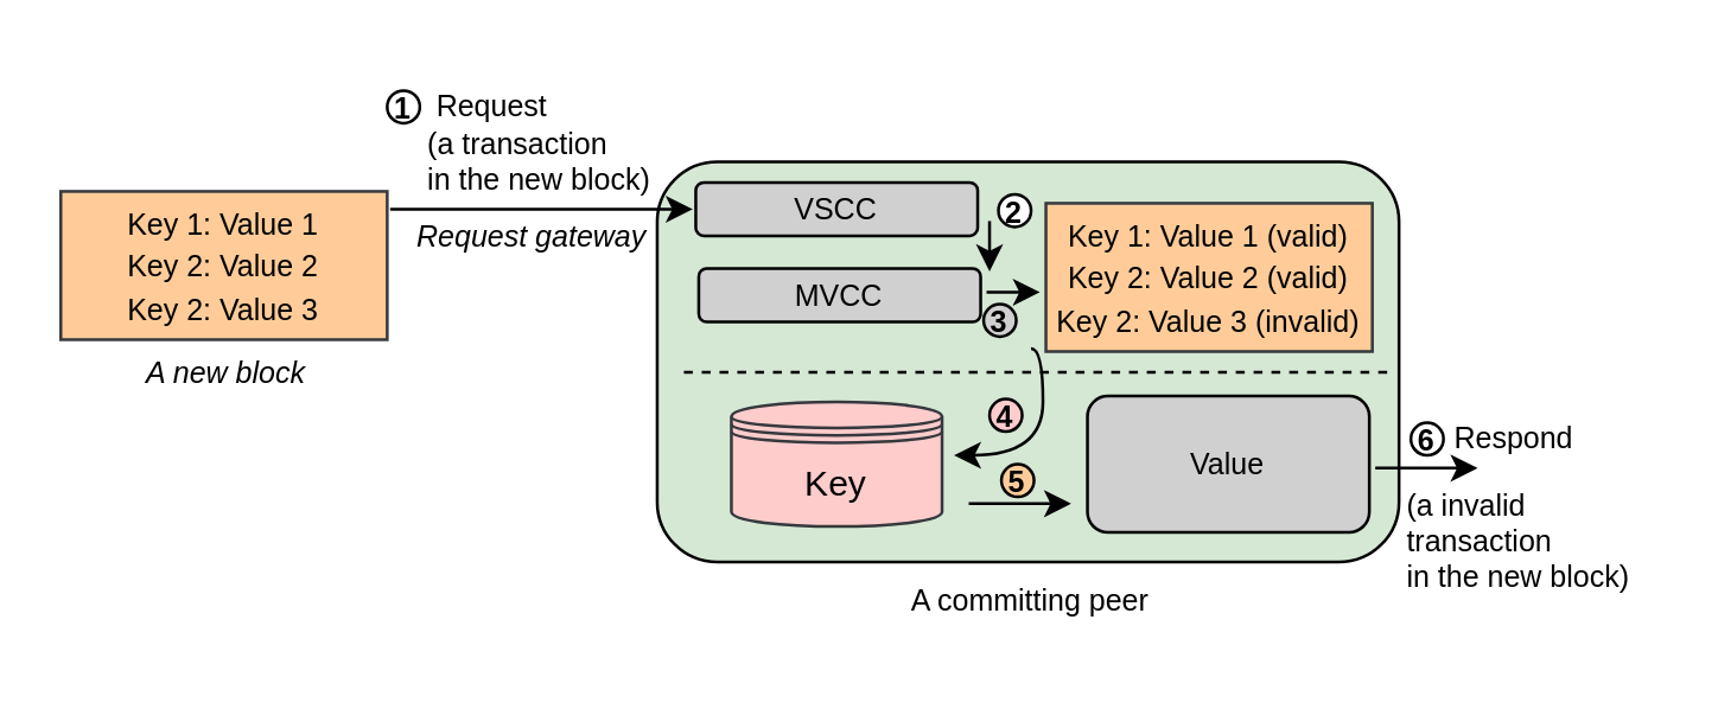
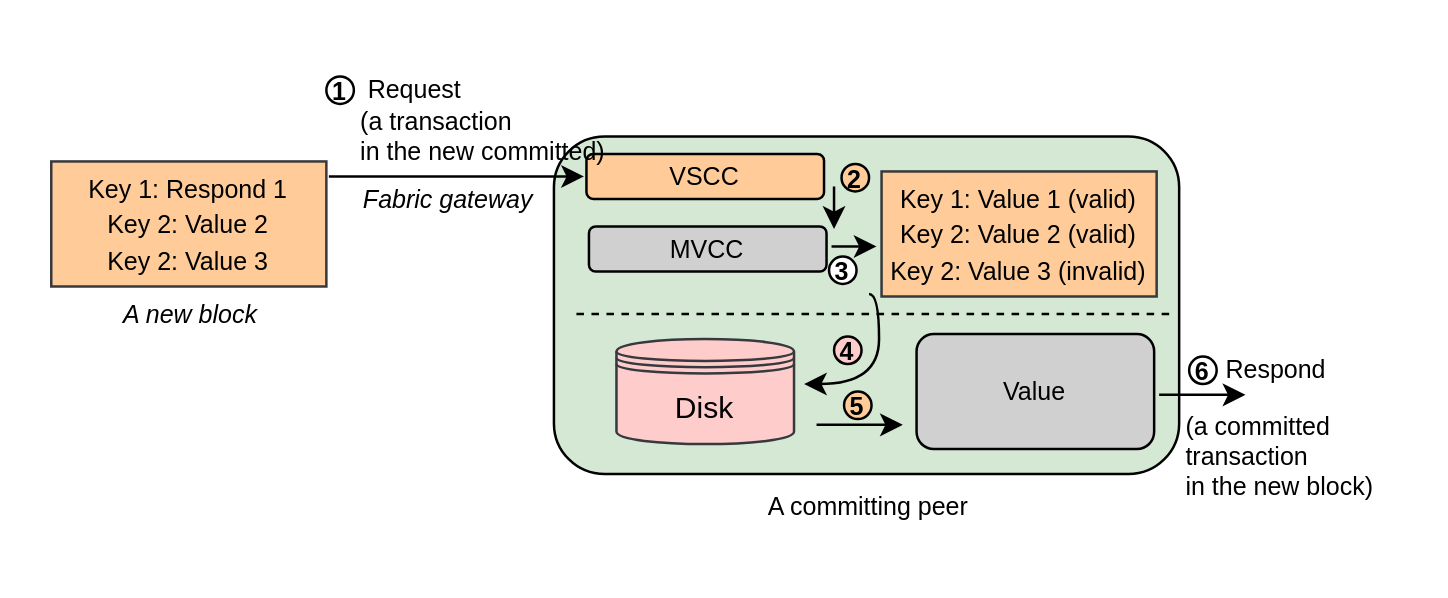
  <mxCell id="0" />
  <mxCell id="1" parent="0" />
  <mxCell id="2" value="&lt;font color=&quot;#000000&quot;&gt;&lt;i&gt;A new block&lt;/i&gt;&lt;/font&gt;" style="text;html=1;strokeColor=none;fillColor=none;align=center;verticalAlign=middle;whiteSpace=wrap;rounded=0;shadow=0;fontSize=10;fontColor=#0000CC;" parent="1" vertex="1"><mxGeometry x="36" y="110" width="80" height="30" as="geometry" /></mxCell>
- <mxCell id="3" value="&lt;font style=&quot;font-size: 10px;&quot;&gt;Key 1: Value 1&lt;br&gt;Key 2: Value 2&lt;br&gt;Key 2: Value 3&lt;/font&gt;" style="rounded=0;whiteSpace=wrap;html=1;fillColor=#ffcc99;strokeColor=#36393d;" parent="1" vertex="1"><mxGeometry x="20" y="64" width="110" height="50" as="geometry" /></mxCell>
+ <mxCell id="3" value="&lt;font style=&quot;font-size: 10px;&quot;&gt;Key 1: Respond 1&lt;br&gt;Key 2: Value 2&lt;br&gt;Key 2: Value 3&lt;/font&gt;" style="rounded=0;whiteSpace=wrap;html=1;fillColor=#ffcc99;strokeColor=#36393d;" parent="1" vertex="1"><mxGeometry x="20" y="64" width="110" height="50" as="geometry" /></mxCell>
  <mxCell id="4" value="" style="rounded=1;whiteSpace=wrap;html=1;fillColor=#D5E8D4;shadow=0;" parent="1" vertex="1"><mxGeometry x="221" y="54" width="250" height="135" as="geometry" /></mxCell>
- <mxCell id="5" value="VSCC" style="rounded=1;whiteSpace=wrap;html=1;fontSize=10;fillColor=#D0D0D0;" parent="1" vertex="1"><mxGeometry x="234" y="61" width="95" height="18" as="geometry" /></mxCell>
+ <mxCell id="5" value="VSCC" style="rounded=1;whiteSpace=wrap;html=1;fontSize=10;fillColor=#ffcc99;" parent="1" vertex="1"><mxGeometry x="234" y="61" width="95" height="18" as="geometry" /></mxCell>
  <mxCell id="6" value="&lt;font style=&quot;font-size: 10px;&quot;&gt;Key 1: Value 1 (valid)&lt;br&gt;Key 2: Value 2 (valid)&lt;br&gt;Key 2: Value 3 (invalid)&lt;/font&gt;" style="rounded=0;whiteSpace=wrap;html=1;fillColor=#ffcc99;strokeColor=#36393d;" parent="1" vertex="1"><mxGeometry x="352" y="68" width="110" height="50" as="geometry" /></mxCell>
  <mxCell id="7" value="MVCC" style="rounded=1;whiteSpace=wrap;html=1;fontSize=10;fillColor=#D0D0D0;" parent="1" vertex="1"><mxGeometry x="235" y="90" width="95" height="18" as="geometry" /></mxCell>
- <mxCell id="8" value="Key" style="shape=datastore;whiteSpace=wrap;html=1;fillColor=#ffcccc;strokeColor=#36393d;" parent="1" vertex="1"><mxGeometry x="246" y="135" width="71" height="42" as="geometry" /></mxCell>
+ <mxCell id="8" value="Disk" style="shape=datastore;whiteSpace=wrap;html=1;fillColor=#ffcccc;strokeColor=#36393d;" parent="1" vertex="1"><mxGeometry x="246" y="135" width="71" height="42" as="geometry" /></mxCell>
  <mxCell id="9" value="" style="endArrow=classic;html=1;rounded=0;fontSize=10;curved=1;" parent="1" edge="1"><mxGeometry width="50" height="50" relative="1" as="geometry"><mxPoint x="131" y="70" as="sourcePoint" /><mxPoint x="233" y="70" as="targetPoint" /></mxGeometry></mxCell>
  <mxCell id="10" value="" style="endArrow=classic;html=1;rounded=0;fontSize=10;curved=1;" parent="1" edge="1"><mxGeometry width="50" height="50" relative="1" as="geometry"><mxPoint x="333" y="74" as="sourcePoint" /><mxPoint x="333" y="91" as="targetPoint" /></mxGeometry></mxCell>
  <mxCell id="11" value="" style="endArrow=classic;html=1;rounded=0;fontSize=10;curved=1;" parent="1" edge="1"><mxGeometry width="50" height="50" relative="1" as="geometry"><mxPoint x="332" y="98" as="sourcePoint" /><mxPoint x="350" y="98" as="targetPoint" /></mxGeometry></mxCell>
  <mxCell id="12" value="" style="endArrow=none;html=1;rounded=0;fontSize=10;dashed=1;" parent="1" edge="1"><mxGeometry width="50" height="50" relative="1" as="geometry"><mxPoint x="230" y="125" as="sourcePoint" /><mxPoint x="467" y="125" as="targetPoint" /></mxGeometry></mxCell>
  <mxCell id="13" value="" style="endArrow=classic;html=1;rounded=0;fontSize=10;curved=1;" parent="1" edge="1"><mxGeometry width="50" height="50" relative="1" as="geometry"><mxPoint x="326" y="169.333" as="sourcePoint" /><mxPoint x="360.5" y="169.333" as="targetPoint" /></mxGeometry></mxCell>
  <mxCell id="14" value="" style="curved=1;endArrow=classic;html=1;rounded=0;fontSize=10;" parent="1" edge="1"><mxGeometry width="50" height="50" relative="1" as="geometry"><mxPoint x="347" y="117" as="sourcePoint" /><mxPoint x="321" y="153" as="targetPoint" /><Array as="points"><mxPoint x="351" y="117" /><mxPoint x="351" y="153" /></Array></mxGeometry></mxCell>
  <mxCell id="15" value="Value" style="rounded=1;whiteSpace=wrap;html=1;fontSize=10;fillColor=#D0D0D0;" parent="1" vertex="1"><mxGeometry x="366" y="133" width="95" height="46" as="geometry" /></mxCell>
- <mxCell id="16" value="&lt;font color=&quot;#000000&quot;&gt;&lt;i&gt;Request gateway&lt;/i&gt;&lt;/font&gt;" style="text;html=1;strokeColor=none;fillColor=none;align=center;verticalAlign=middle;whiteSpace=wrap;rounded=0;shadow=0;fontSize=10;fontColor=#0000CC;" parent="1" vertex="1"><mxGeometry x="139" y="64" width="80" height="30" as="geometry" /></mxCell>
+ <mxCell id="16" value="&lt;font color=&quot;#000000&quot;&gt;&lt;i&gt;Fabric gateway&lt;/i&gt;&lt;/font&gt;" style="text;html=1;strokeColor=none;fillColor=none;align=center;verticalAlign=middle;whiteSpace=wrap;rounded=0;shadow=0;fontSize=10;fontColor=#0000CC;" parent="1" vertex="1"><mxGeometry x="139" y="64" width="80" height="30" as="geometry" /></mxCell>
  <mxCell id="17" value="1" style="ellipse;whiteSpace=wrap;html=1;aspect=fixed;fontSize=10;strokeColor=#000000;fillColor=#FFFFFF;fontStyle=1" parent="1" vertex="1"><mxGeometry x="130" y="30" width="11" height="11" as="geometry" /></mxCell>
- <mxCell id="18" value="2" style="ellipse;whiteSpace=wrap;html=1;aspect=fixed;fontSize=10;strokeColor=#000000;fillColor=#FFFFFF;fontStyle=1" parent="1" vertex="1"><mxGeometry x="336" y="65" width="11" height="11" as="geometry" /></mxCell>
- <mxCell id="19" value="3" style="ellipse;whiteSpace=wrap;html=1;aspect=fixed;fontSize=10;strokeColor=#000000;fillColor=#d0d0d0;fontStyle=1;" parent="1" vertex="1"><mxGeometry x="331" y="102" width="11" height="11" as="geometry" /></mxCell>
+ <mxCell id="18" value="2" style="ellipse;whiteSpace=wrap;html=1;aspect=fixed;fontSize=10;strokeColor=#000000;fillColor=#ffcc99;fontStyle=1;" parent="1" vertex="1"><mxGeometry x="336" y="65" width="11" height="11" as="geometry" /></mxCell>
+ <mxCell id="19" value="3" style="ellipse;whiteSpace=wrap;html=1;aspect=fixed;fontSize=10;strokeColor=#000000;fillColor=#FFFFFF;fontStyle=1" parent="1" vertex="1"><mxGeometry x="331" y="102" width="11" height="11" as="geometry" /></mxCell>
  <mxCell id="20" value="5" style="ellipse;whiteSpace=wrap;html=1;aspect=fixed;fontSize=10;strokeColor=#000000;fillColor=#ffcc99;fontStyle=1;" parent="1" vertex="1"><mxGeometry x="337" y="156" width="11" height="11" as="geometry" /></mxCell>
  <mxCell id="21" value="4" style="ellipse;whiteSpace=wrap;html=1;aspect=fixed;fontSize=10;strokeColor=#000000;fillColor=#ffcccc;fontStyle=1;" parent="1" vertex="1"><mxGeometry x="333" y="134" width="11" height="11" as="geometry" /></mxCell>
  <mxCell id="22" value="" style="endArrow=classic;html=1;rounded=0;fontSize=10;curved=1;" parent="1" edge="1"><mxGeometry width="50" height="50" relative="1" as="geometry"><mxPoint x="463" y="157.333" as="sourcePoint" /><mxPoint x="497.5" y="157.333" as="targetPoint" /></mxGeometry></mxCell>
  <mxCell id="23" value="6" style="ellipse;whiteSpace=wrap;html=1;aspect=fixed;fontSize=10;strokeColor=#000000;fillColor=#FFFFFF;fontStyle=1" parent="1" vertex="1"><mxGeometry x="475" y="142" width="11" height="11" as="geometry" /></mxCell>
  <mxCell id="24" value="Respond" style="text;strokeColor=none;fillColor=none;align=left;verticalAlign=middle;spacingLeft=4;spacingRight=4;overflow=hidden;points=[[0,0.5],[1,0.5]];portConstraint=eastwest;rotatable=0;fontSize=10;fontColor=#000000;" parent="1" vertex="1"><mxGeometry x="484" y="132" width="54" height="30" as="geometry" /></mxCell>
  <mxCell id="25" value="Request" style="text;strokeColor=none;fillColor=none;align=left;verticalAlign=middle;spacingLeft=4;spacingRight=4;overflow=hidden;points=[[0,0.5],[1,0.5]];portConstraint=eastwest;rotatable=0;fontSize=10;fontColor=#000000;" parent="1" vertex="1"><mxGeometry x="141" y="20" width="54" height="30" as="geometry" /></mxCell>
- <mxCell id="26" value="(a transaction &#10;in the new block)" style="text;strokeColor=none;fillColor=none;align=left;verticalAlign=middle;spacingLeft=4;spacingRight=4;overflow=hidden;points=[[0,0.5],[1,0.5]];portConstraint=eastwest;rotatable=0;fontSize=10;fontColor=#000000;" parent="1" vertex="1"><mxGeometry x="138" y="39" width="117" height="30" as="geometry" /></mxCell>
- <mxCell id="27" value="(a invalid &#10;transaction&#10;in the new block)" style="text;strokeColor=none;fillColor=none;align=left;verticalAlign=middle;spacingLeft=4;spacingRight=4;overflow=hidden;points=[[0,0.5],[1,0.5]];portConstraint=eastwest;rotatable=0;fontSize=10;fontColor=#000000;" parent="1" vertex="1"><mxGeometry x="468" y="161" width="89" height="42" as="geometry" /></mxCell>
+ <mxCell id="26" value="(a transaction &#10;in the new committed)" style="text;strokeColor=none;fillColor=none;align=left;verticalAlign=middle;spacingLeft=4;spacingRight=4;overflow=hidden;points=[[0,0.5],[1,0.5]];portConstraint=eastwest;rotatable=0;fontSize=10;fontColor=#000000;" parent="1" vertex="1"><mxGeometry x="138" y="39" width="117" height="30" as="geometry" /></mxCell>
+ <mxCell id="27" value="(a committed &#10;transaction&#10;in the new block)" style="text;strokeColor=none;fillColor=none;align=left;verticalAlign=middle;spacingLeft=4;spacingRight=4;overflow=hidden;points=[[0,0.5],[1,0.5]];portConstraint=eastwest;rotatable=0;fontSize=10;fontColor=#000000;" parent="1" vertex="1"><mxGeometry x="468" y="161" width="89" height="42" as="geometry" /></mxCell>
  <mxCell id="28" value="A committing peer" style="text;strokeColor=none;fillColor=none;align=left;verticalAlign=middle;spacingLeft=4;spacingRight=4;overflow=hidden;points=[[0,0.5],[1,0.5]];portConstraint=eastwest;rotatable=0;fontSize=10;fontColor=#000000;" parent="1" vertex="1"><mxGeometry x="301" y="187" width="108" height="30" as="geometry" /></mxCell>
